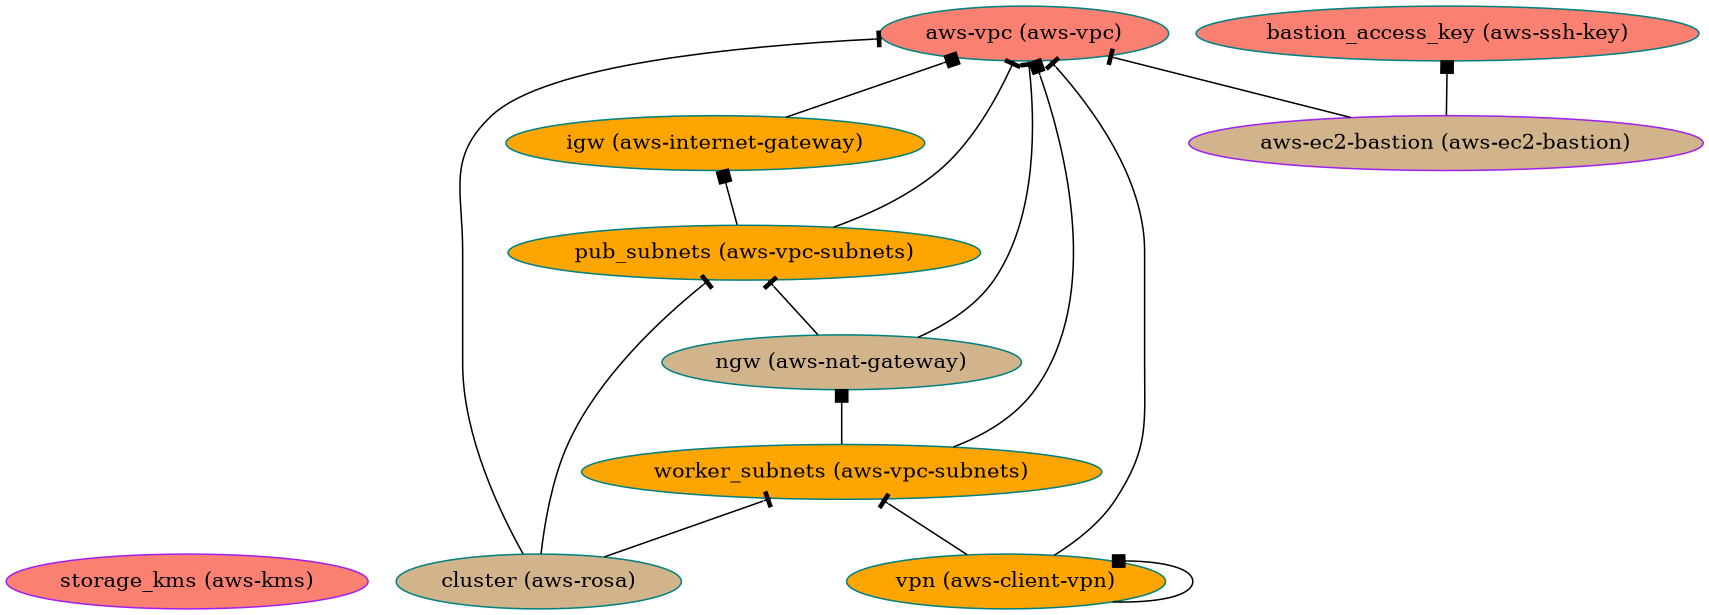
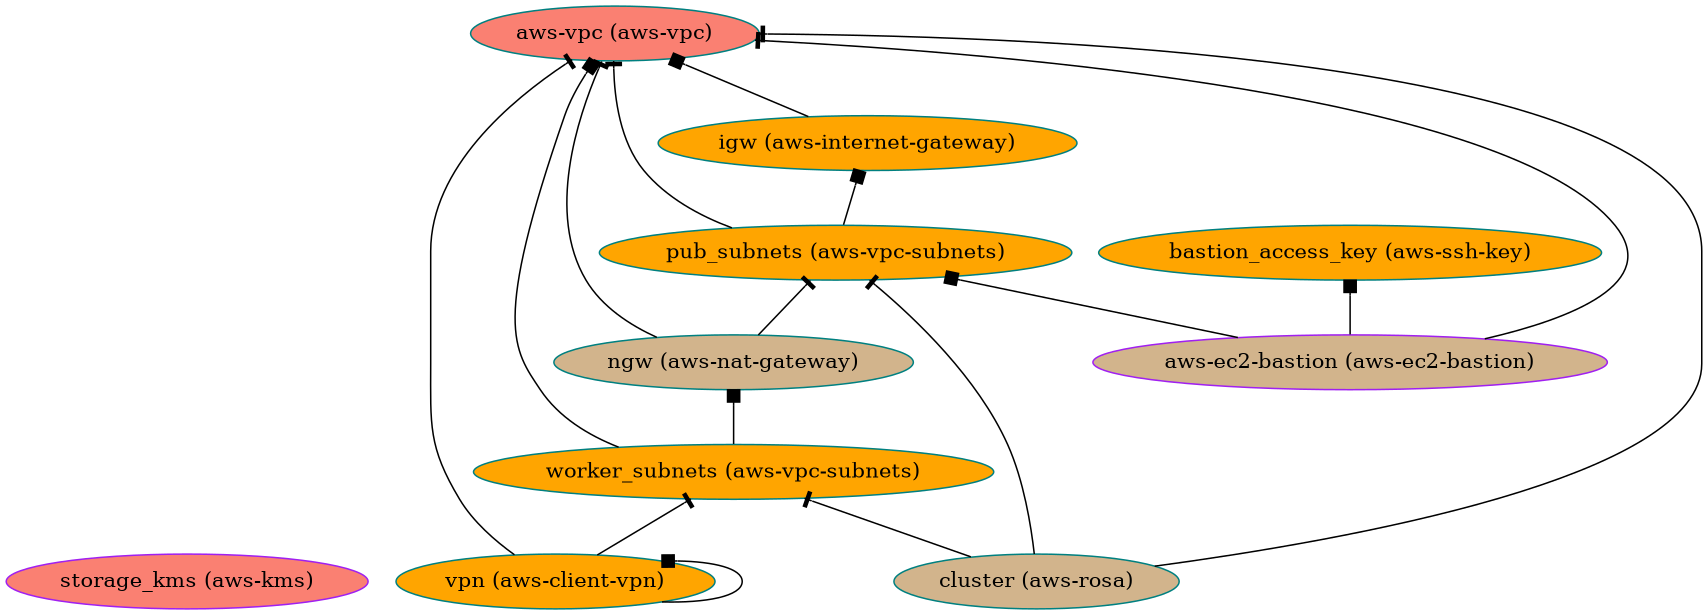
  digraph {
    rankdir=BT
    node [color=teal fillcolor=orange style=filled]
    edge [arrowhead=tee]
    "storage_kms (aws-kms)" [color=purple fillcolor=salmon]
    "igw (aws-internet-gateway)"
    "aws-vpc (aws-vpc)" [fillcolor=salmon]
    "pub_subnets (aws-vpc-subnets)"
    "worker_subnets (aws-vpc-subnets)"
    "ngw (aws-nat-gateway)" [fillcolor=tan]
    "vpn (aws-client-vpn)"
    "aws-ec2-bastion (aws-ec2-bastion)" [color=purple fillcolor=tan]
-   "bastion_access_key (aws-ssh-key)" [fillcolor=salmon]
+   "bastion_access_key (aws-ssh-key)"
    "cluster (aws-rosa)" [fillcolor=tan]
    "igw (aws-internet-gateway)" -> "aws-vpc (aws-vpc)" [arrowhead=box]
    "pub_subnets (aws-vpc-subnets)" -> "igw (aws-internet-gateway)" [arrowhead=box]
    "pub_subnets (aws-vpc-subnets)" -> "aws-vpc (aws-vpc)"
    "worker_subnets (aws-vpc-subnets)" -> "aws-vpc (aws-vpc)" [arrowhead=box]
    "worker_subnets (aws-vpc-subnets)" -> "ngw (aws-nat-gateway)" [arrowhead=box]
    "ngw (aws-nat-gateway)" -> "aws-vpc (aws-vpc)"
    "ngw (aws-nat-gateway)" -> "pub_subnets (aws-vpc-subnets)"
    "vpn (aws-client-vpn)" -> "aws-vpc (aws-vpc)"
    "vpn (aws-client-vpn)" -> "worker_subnets (aws-vpc-subnets)"
    "vpn (aws-client-vpn)" -> "vpn (aws-client-vpn)" [arrowhead=box]
    "aws-ec2-bastion (aws-ec2-bastion)" -> "aws-vpc (aws-vpc)"
+   "aws-ec2-bastion (aws-ec2-bastion)" -> "pub_subnets (aws-vpc-subnets)" [arrowhead=box]
    "aws-ec2-bastion (aws-ec2-bastion)" -> "bastion_access_key (aws-ssh-key)" [arrowhead=box]
    "cluster (aws-rosa)" -> "aws-vpc (aws-vpc)"
    "cluster (aws-rosa)" -> "pub_subnets (aws-vpc-subnets)"
    "cluster (aws-rosa)" -> "worker_subnets (aws-vpc-subnets)"
  }
